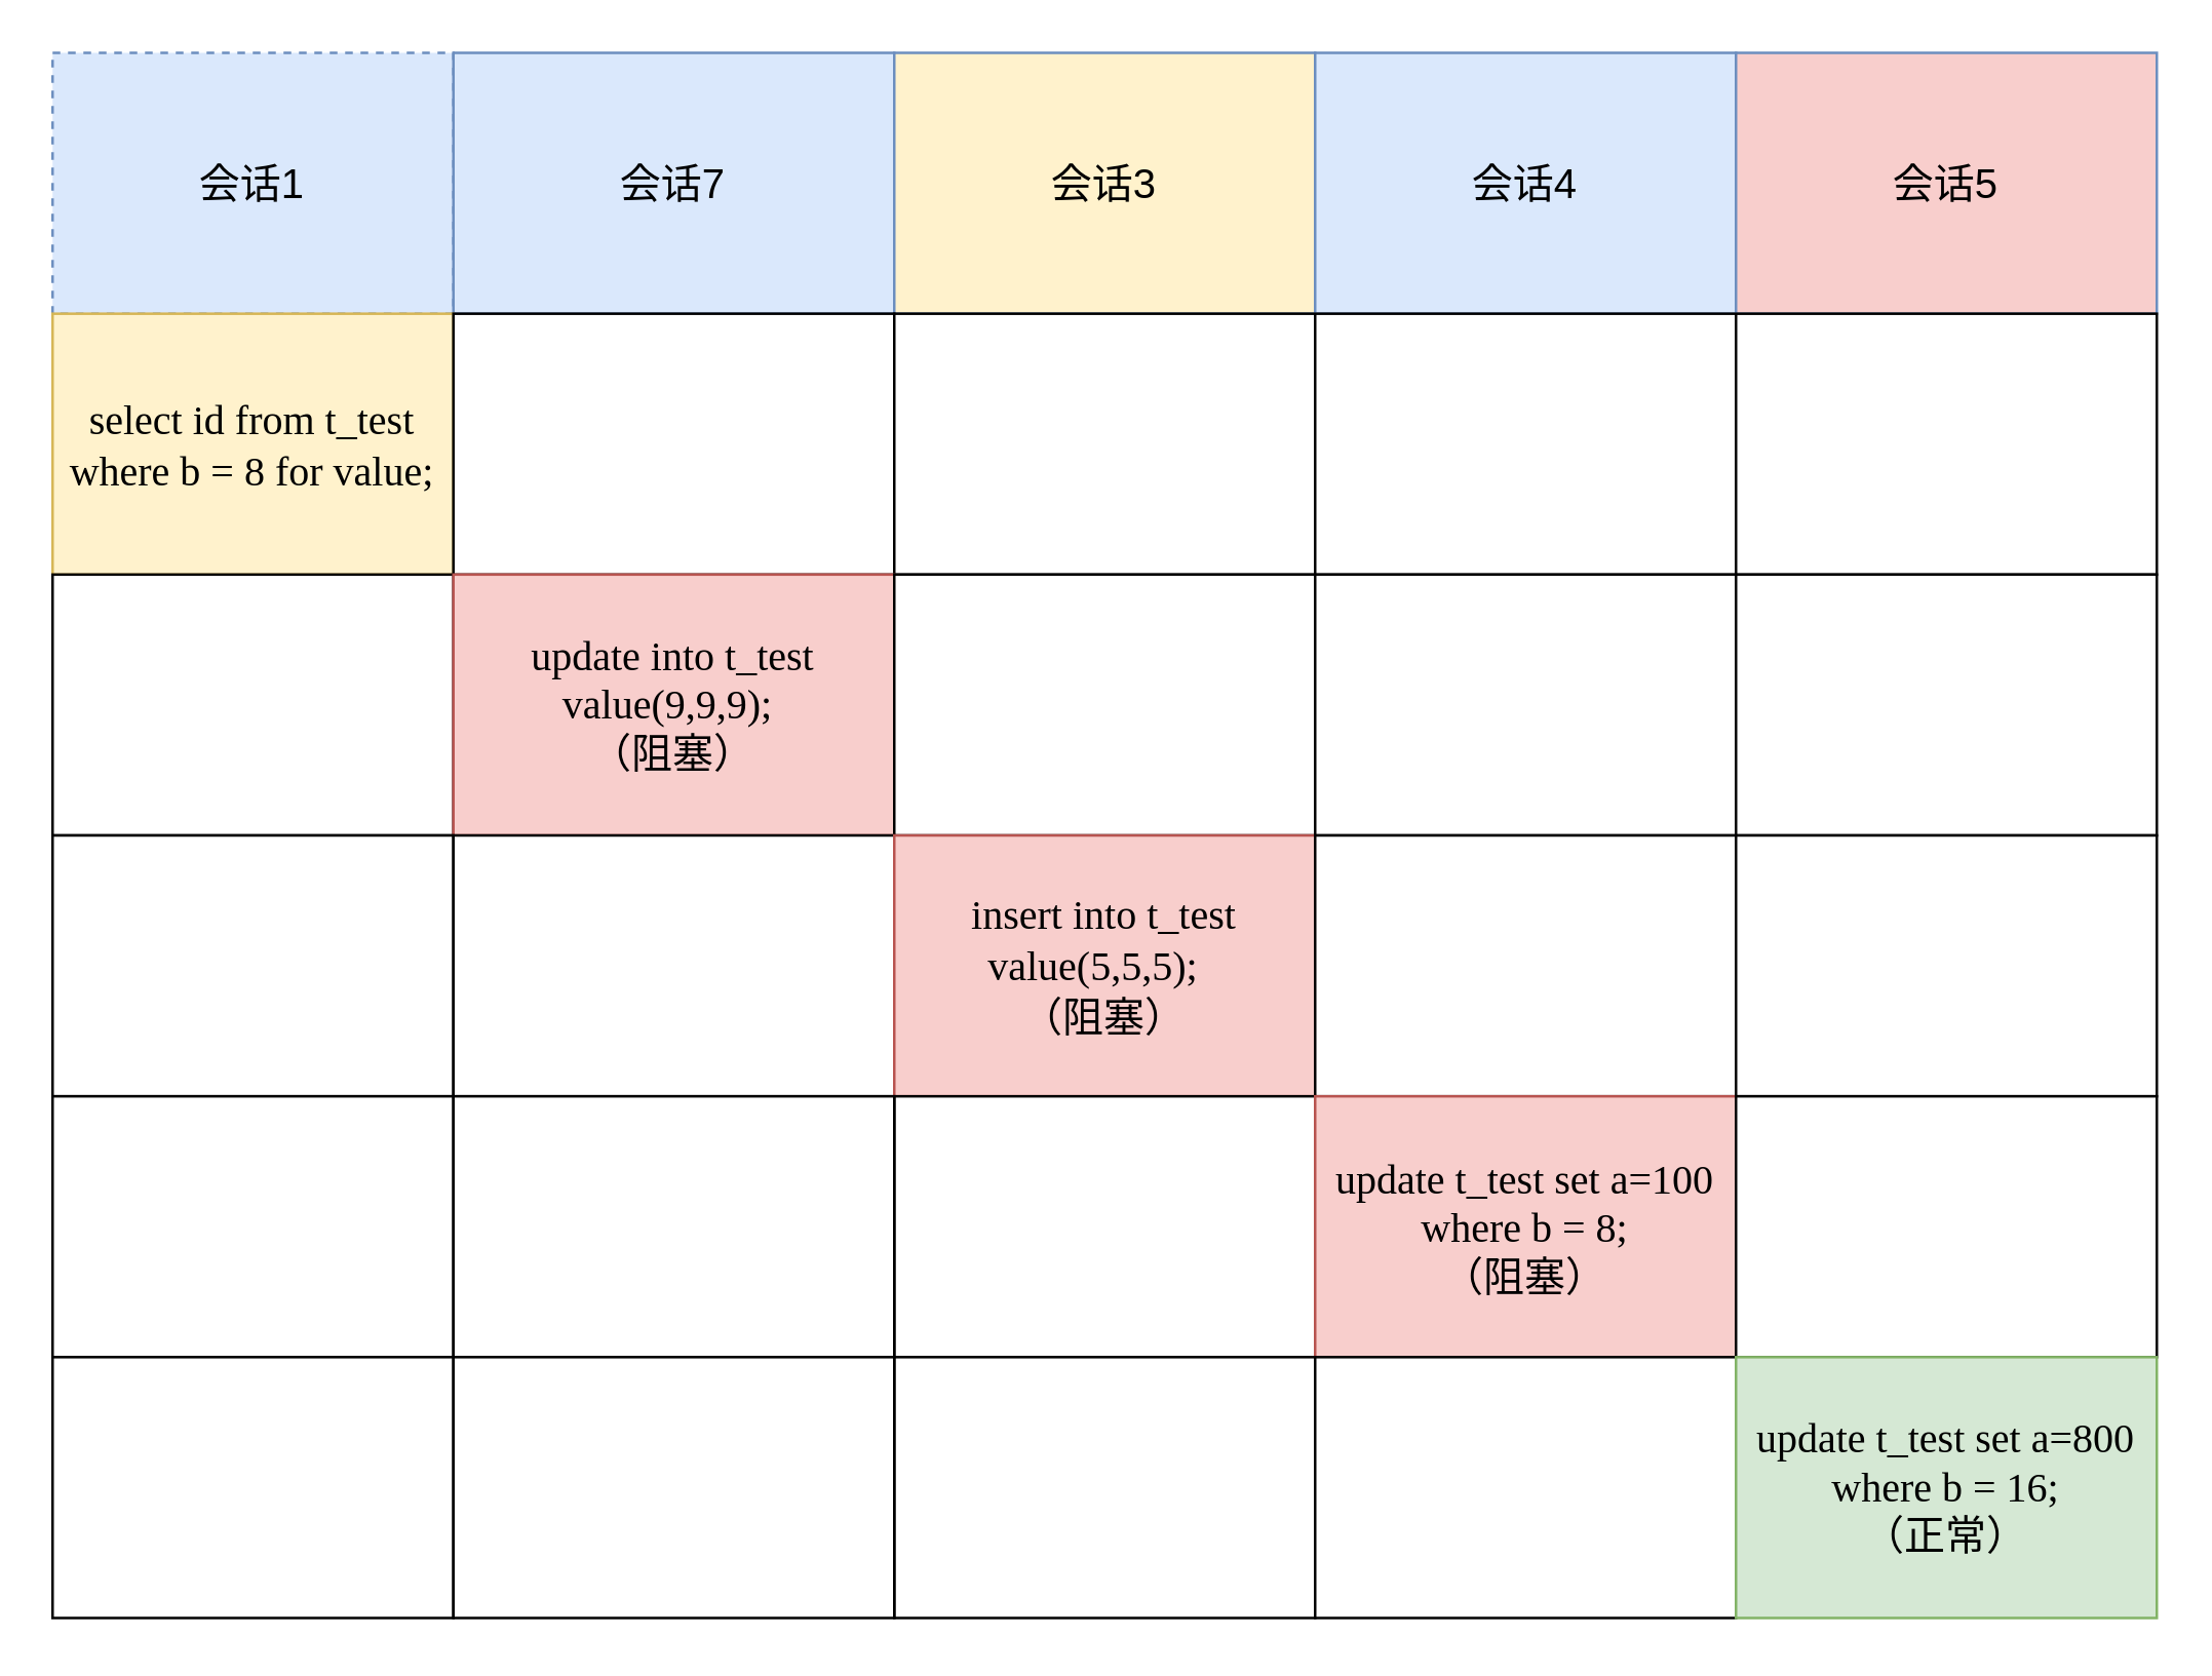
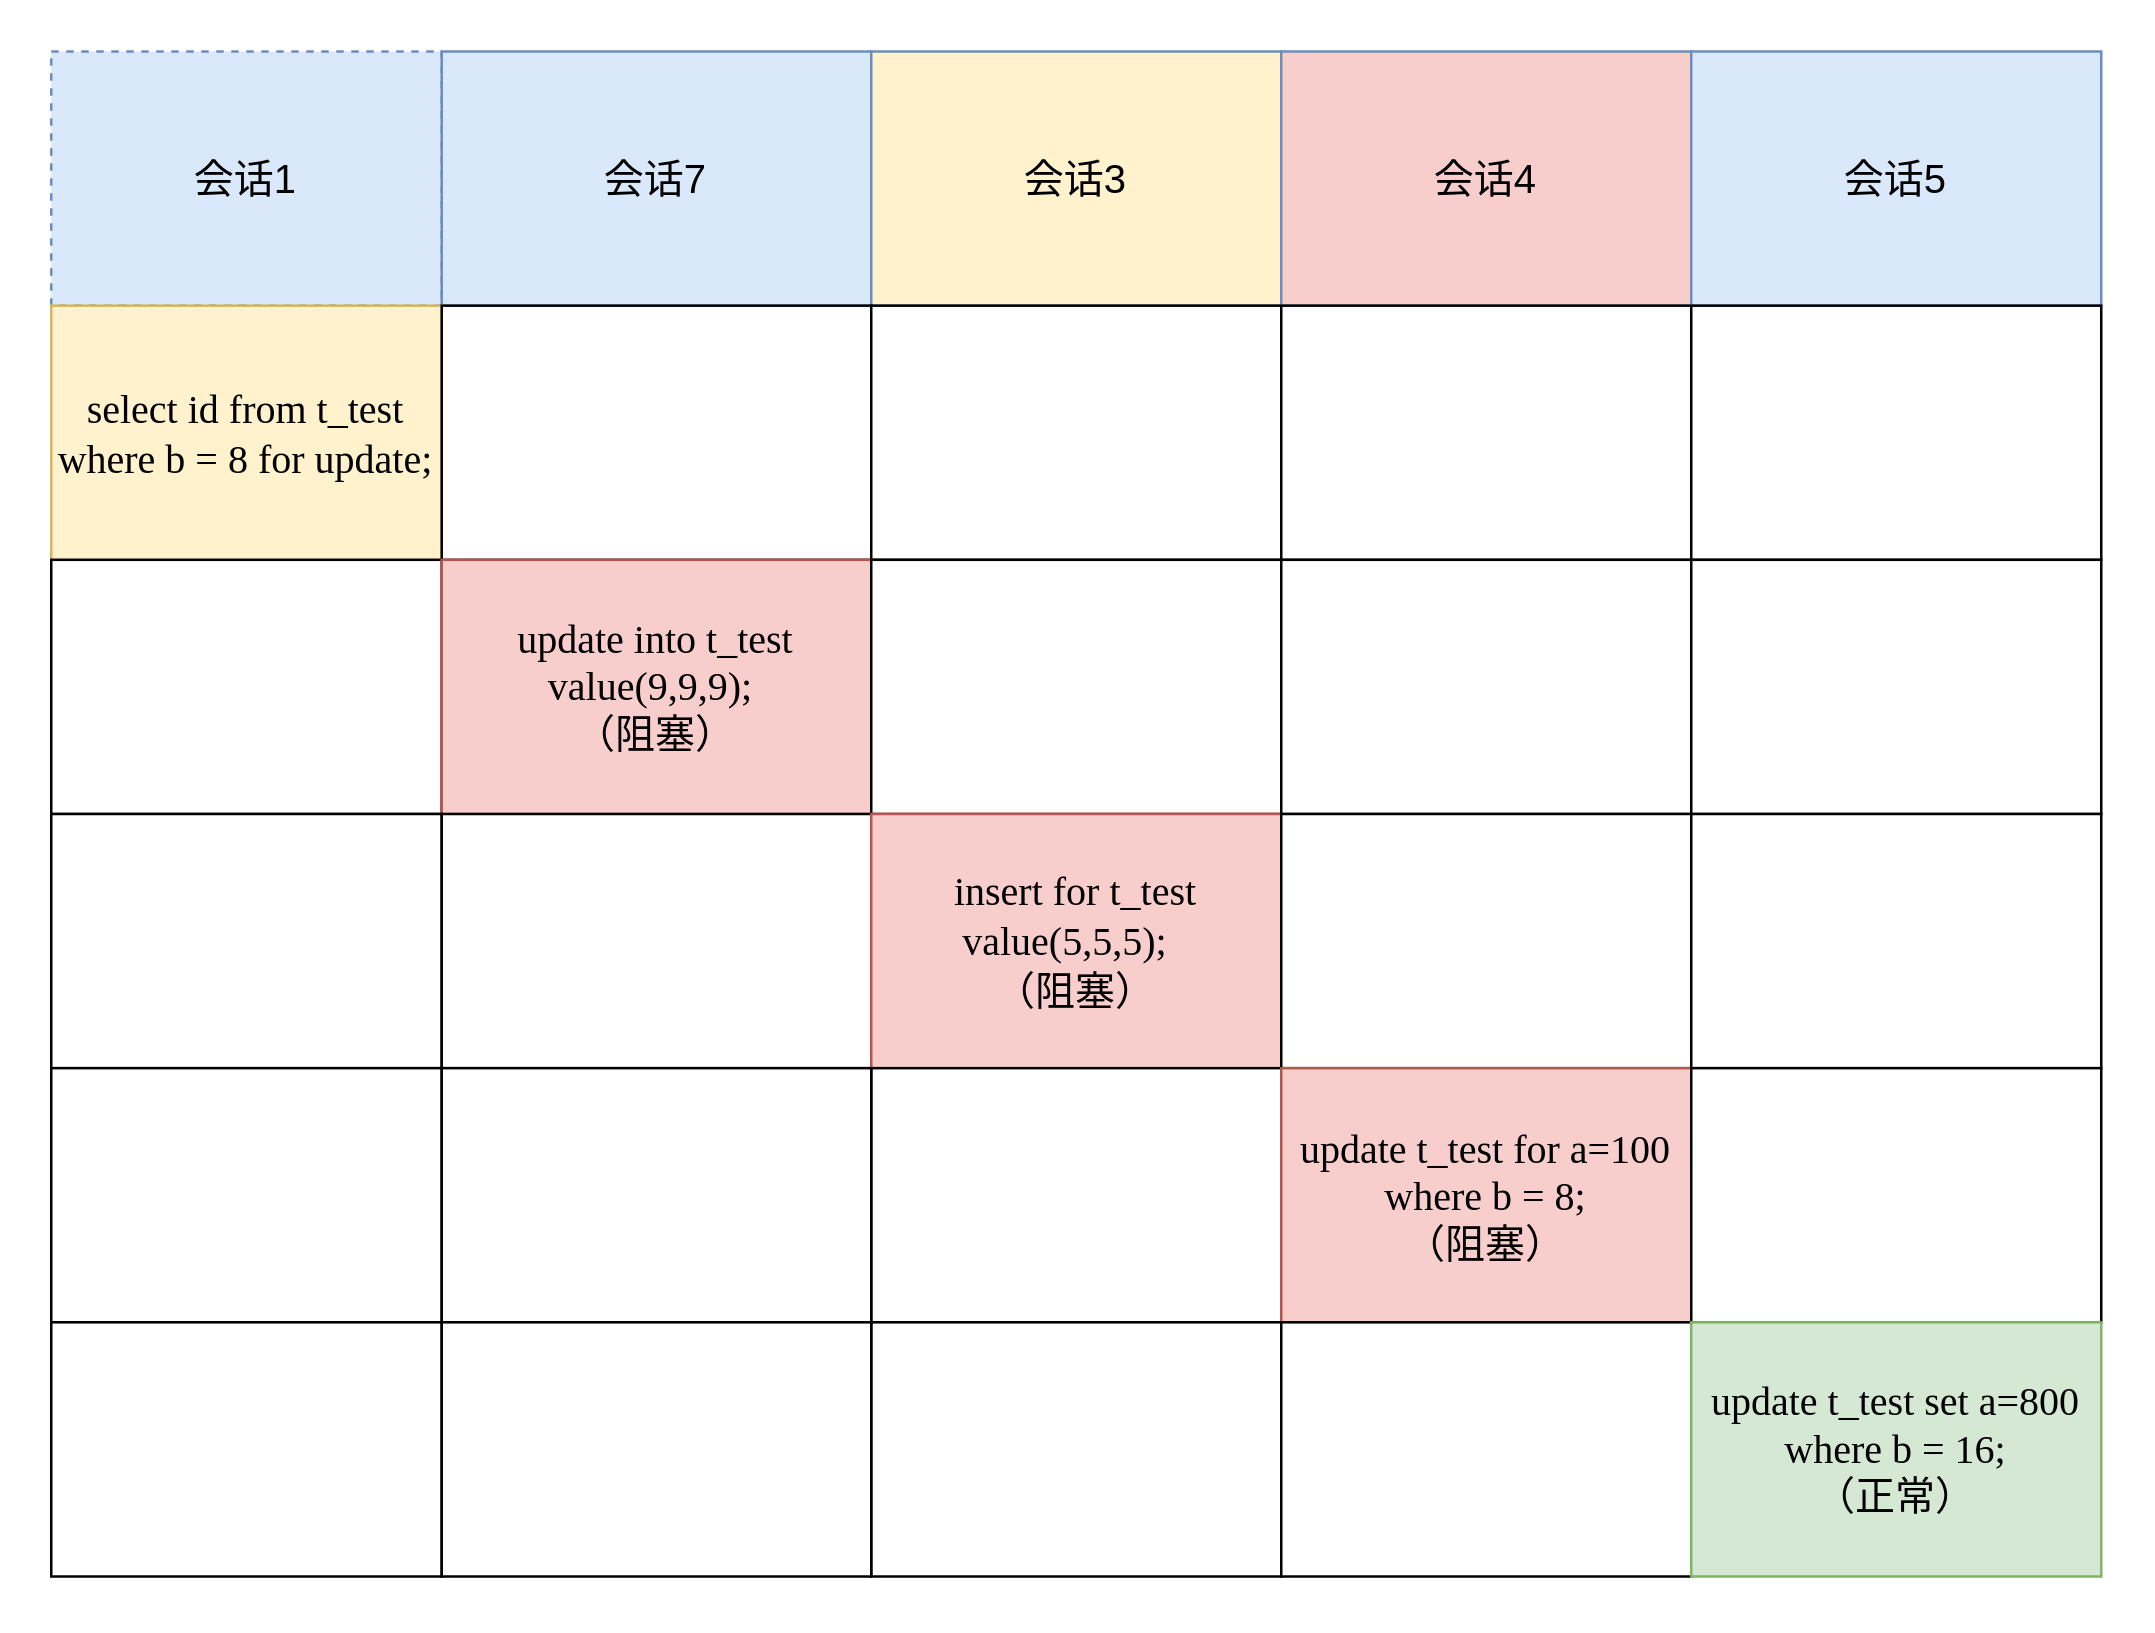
  <mxCell id="0" />
  <mxCell id="1" parent="0" />
  <mxCell id="2" value="" style="group" vertex="1" connectable="0" parent="1"><mxGeometry x="20" y="20" width="820" height="610" as="geometry" /></mxCell>
  <mxCell id="3" value="会话1" style="rounded=0;whiteSpace=wrap;html=1;fontSize=16;fillColor=#dae8fc;strokeColor=#6c8ebf;dashed=1;" vertex="1" parent="2"><mxGeometry width="156.19" height="101.667" as="geometry" /></mxCell>
  <mxCell id="4" value="会话7" style="rounded=0;whiteSpace=wrap;html=1;fontSize=16;fillColor=#dae8fc;strokeColor=#6c8ebf;" vertex="1" parent="2"><mxGeometry x="156.19" width="171.81" height="101.667" as="geometry" /></mxCell>
  <mxCell id="5" value="会话3" style="rounded=0;whiteSpace=wrap;html=1;fontSize=16;fillColor=#fff2cc;strokeColor=#6c8ebf;" vertex="1" parent="2"><mxGeometry x="328" width="164" height="101.667" as="geometry" /></mxCell>
- <mxCell id="6" value="select id from t_test where b = 8 for value;" style="rounded=0;whiteSpace=wrap;html=1;fontSize=16;align=center;fontFamily=Times New Roman;fillColor=#fff2cc;strokeColor=#d6b656;" vertex="1" parent="2"><mxGeometry y="101.667" width="156.19" height="101.667" as="geometry" /></mxCell>
+ <mxCell id="6" value="select id from t_test where b = 8 for update;" style="rounded=0;whiteSpace=wrap;html=1;fontSize=16;align=center;fontFamily=Times New Roman;fillColor=#fff2cc;strokeColor=#d6b656;" vertex="1" parent="2"><mxGeometry y="101.667" width="156.19" height="101.667" as="geometry" /></mxCell>
  <mxCell id="7" value="" style="rounded=0;whiteSpace=wrap;html=1;fontSize=16;fontFamily=Times New Roman;" vertex="1" parent="2"><mxGeometry x="156.19" y="101.667" width="171.81" height="101.667" as="geometry" /></mxCell>
  <mxCell id="8" value="" style="rounded=0;whiteSpace=wrap;html=1;fontSize=16;fontFamily=Times New Roman;" vertex="1" parent="2"><mxGeometry x="328" y="101.667" width="164" height="101.667" as="geometry" /></mxCell>
  <mxCell id="9" value="" style="rounded=0;whiteSpace=wrap;html=1;fontSize=16;align=center;fontFamily=Times New Roman;" vertex="1" parent="2"><mxGeometry y="203.333" width="156.19" height="101.667" as="geometry" /></mxCell>
  <mxCell id="10" value="update into t_test value(9,9,9);&amp;nbsp;&lt;br&gt;（阻塞）" style="rounded=0;whiteSpace=wrap;html=1;fontSize=16;fontFamily=Times New Roman;fillColor=#f8cecc;strokeColor=#b85450;" vertex="1" parent="2"><mxGeometry x="156.19" y="203.333" width="171.81" height="101.667" as="geometry" /></mxCell>
  <mxCell id="11" value="" style="rounded=0;whiteSpace=wrap;html=1;fontSize=16;fontFamily=Times New Roman;" vertex="1" parent="2"><mxGeometry x="328" y="203.333" width="164" height="101.667" as="geometry" /></mxCell>
  <mxCell id="12" value="" style="rounded=0;whiteSpace=wrap;html=1;fontSize=16;align=center;fontFamily=Times New Roman;" vertex="1" parent="2"><mxGeometry y="305" width="156.19" height="101.667" as="geometry" /></mxCell>
  <mxCell id="13" value="" style="rounded=0;whiteSpace=wrap;html=1;fontSize=16;fontFamily=Times New Roman;" vertex="1" parent="2"><mxGeometry x="156.19" y="305" width="171.81" height="101.667" as="geometry" /></mxCell>
- <mxCell id="14" value="insert into t_test value(5,5,5);&amp;nbsp;&lt;span style=&quot;color: rgb(51 , 51 , 51) ; font-family: &amp;#34;helvetica neue&amp;#34; , &amp;#34;helvetica&amp;#34; , &amp;#34;arial&amp;#34; , sans-serif ; font-size: 16px ; text-align: left&quot;&gt;&amp;nbsp;&lt;br style=&quot;font-size: 16px&quot;&gt;&lt;/span&gt;&lt;span style=&quot;font-size: 16px&quot;&gt;（阻塞）&lt;br style=&quot;font-size: 16px&quot;&gt;&lt;/span&gt;" style="rounded=0;whiteSpace=wrap;html=1;fontSize=16;fontFamily=Times New Roman;align=center;fillColor=#f8cecc;strokeColor=#b85450;" vertex="1" parent="2"><mxGeometry x="328" y="305" width="164" height="101.667" as="geometry" /></mxCell>
- <mxCell id="15" value="会话4" style="rounded=0;whiteSpace=wrap;html=1;fontSize=16;fillColor=#dae8fc;strokeColor=#6c8ebf;" vertex="1" parent="2"><mxGeometry x="492.0" width="164" height="101.667" as="geometry" /></mxCell>
+ <mxCell id="14" value="insert for t_test value(5,5,5);&amp;nbsp;&lt;span style=&quot;color: rgb(51 , 51 , 51) ; font-family: &amp;#34;helvetica neue&amp;#34; , &amp;#34;helvetica&amp;#34; , &amp;#34;arial&amp;#34; , sans-serif ; font-size: 16px ; text-align: left&quot;&gt;&amp;nbsp;&lt;br style=&quot;font-size: 16px&quot;&gt;&lt;/span&gt;&lt;span style=&quot;font-size: 16px&quot;&gt;（阻塞）&lt;br style=&quot;font-size: 16px&quot;&gt;&lt;/span&gt;" style="rounded=0;whiteSpace=wrap;html=1;fontSize=16;fontFamily=Times New Roman;align=center;fillColor=#f8cecc;strokeColor=#b85450;" vertex="1" parent="2"><mxGeometry x="328" y="305" width="164" height="101.667" as="geometry" /></mxCell>
+ <mxCell id="15" value="会话4" style="rounded=0;whiteSpace=wrap;html=1;fontSize=16;fillColor=#f8cecc;strokeColor=#6c8ebf;" vertex="1" parent="2"><mxGeometry x="492.0" width="164" height="101.667" as="geometry" /></mxCell>
  <mxCell id="16" value="" style="rounded=0;whiteSpace=wrap;html=1;fontSize=16;fontFamily=Times New Roman;" vertex="1" parent="2"><mxGeometry x="492.0" y="101.667" width="164" height="101.667" as="geometry" /></mxCell>
  <mxCell id="17" value="" style="rounded=0;whiteSpace=wrap;html=1;fontSize=16;fontFamily=Times New Roman;" vertex="1" parent="2"><mxGeometry x="492.0" y="203.333" width="164" height="101.667" as="geometry" /></mxCell>
  <mxCell id="18" value="&lt;span style=&quot;font-size: 16px&quot;&gt;&lt;br style=&quot;font-size: 16px&quot;&gt;&lt;/span&gt;" style="rounded=0;whiteSpace=wrap;html=1;fontSize=16;fontFamily=Times New Roman;align=center;" vertex="1" parent="2"><mxGeometry x="492.0" y="305" width="164" height="101.667" as="geometry" /></mxCell>
  <mxCell id="19" value="" style="rounded=0;whiteSpace=wrap;html=1;fontSize=16;fontFamily=Times New Roman;" vertex="1" parent="2"><mxGeometry x="328" y="406.667" width="164" height="101.667" as="geometry" /></mxCell>
- <mxCell id="20" value="update t_test set a=100 where b = 8;&lt;span style=&quot;font-size: 16px&quot;&gt;&lt;br style=&quot;font-size: 16px&quot;&gt;（阻塞）&lt;br style=&quot;font-size: 16px&quot;&gt;&lt;/span&gt;" style="rounded=0;whiteSpace=wrap;html=1;fontSize=16;fontFamily=Times New Roman;align=center;fillColor=#f8cecc;strokeColor=#b85450;" vertex="1" parent="2"><mxGeometry x="492.0" y="406.667" width="164" height="101.667" as="geometry" /></mxCell>
+ <mxCell id="20" value="update t_test for a=100 where b = 8;&lt;span style=&quot;font-size: 16px&quot;&gt;&lt;br style=&quot;font-size: 16px&quot;&gt;（阻塞）&lt;br style=&quot;font-size: 16px&quot;&gt;&lt;/span&gt;" style="rounded=0;whiteSpace=wrap;html=1;fontSize=16;fontFamily=Times New Roman;align=center;fillColor=#f8cecc;strokeColor=#b85450;" vertex="1" parent="2"><mxGeometry x="492.0" y="406.667" width="164" height="101.667" as="geometry" /></mxCell>
  <mxCell id="21" value="" style="rounded=0;whiteSpace=wrap;html=1;fontSize=16;align=center;fontFamily=Times New Roman;" vertex="1" parent="2"><mxGeometry y="406.667" width="156.19" height="101.667" as="geometry" /></mxCell>
  <mxCell id="22" value="" style="rounded=0;whiteSpace=wrap;html=1;fontSize=16;fontFamily=Times New Roman;" vertex="1" parent="2"><mxGeometry x="156.19" y="406.667" width="171.81" height="101.667" as="geometry" /></mxCell>
- <mxCell id="23" value="会话5" style="rounded=0;whiteSpace=wrap;html=1;fontSize=16;fillColor=#f8cecc;strokeColor=#6c8ebf;" vertex="1" parent="2"><mxGeometry x="656" width="164" height="101.667" as="geometry" /></mxCell>
+ <mxCell id="23" value="会话5" style="rounded=0;whiteSpace=wrap;html=1;fontSize=16;fillColor=#dae8fc;strokeColor=#6c8ebf;" vertex="1" parent="2"><mxGeometry x="656" width="164" height="101.667" as="geometry" /></mxCell>
  <mxCell id="24" value="" style="rounded=0;whiteSpace=wrap;html=1;fontSize=16;fontFamily=Times New Roman;" vertex="1" parent="2"><mxGeometry x="656" y="101.667" width="164" height="101.667" as="geometry" /></mxCell>
  <mxCell id="25" value="" style="rounded=0;whiteSpace=wrap;html=1;fontSize=16;fontFamily=Times New Roman;" vertex="1" parent="2"><mxGeometry x="656" y="203.333" width="164" height="101.667" as="geometry" /></mxCell>
  <mxCell id="26" value="&lt;span style=&quot;font-size: 16px&quot;&gt;&lt;br style=&quot;font-size: 16px&quot;&gt;&lt;/span&gt;" style="rounded=0;whiteSpace=wrap;html=1;fontSize=16;fontFamily=Times New Roman;align=center;" vertex="1" parent="2"><mxGeometry x="656" y="305" width="164" height="101.667" as="geometry" /></mxCell>
  <mxCell id="27" value="&lt;span style=&quot;font-size: 16px&quot;&gt;&lt;br style=&quot;font-size: 16px&quot;&gt;&lt;/span&gt;" style="rounded=0;whiteSpace=wrap;html=1;fontSize=16;fontFamily=Times New Roman;align=center;" vertex="1" parent="2"><mxGeometry x="656" y="406.667" width="164" height="101.667" as="geometry" /></mxCell>
  <mxCell id="28" value="" style="rounded=0;whiteSpace=wrap;html=1;fontSize=16;fontFamily=Times New Roman;" vertex="1" parent="2"><mxGeometry x="328" y="508.333" width="164" height="101.667" as="geometry" /></mxCell>
  <mxCell id="29" value="&lt;span style=&quot;font-size: 16px&quot;&gt;&lt;br style=&quot;font-size: 16px&quot;&gt;&lt;/span&gt;" style="rounded=0;whiteSpace=wrap;html=1;fontSize=16;fontFamily=Times New Roman;align=center;" vertex="1" parent="2"><mxGeometry x="492.0" y="508.333" width="164" height="101.667" as="geometry" /></mxCell>
  <mxCell id="30" value="" style="rounded=0;whiteSpace=wrap;html=1;fontSize=16;align=center;fontFamily=Times New Roman;" vertex="1" parent="2"><mxGeometry y="508.333" width="156.19" height="101.667" as="geometry" /></mxCell>
  <mxCell id="31" value="" style="rounded=0;whiteSpace=wrap;html=1;fontSize=16;fontFamily=Times New Roman;" vertex="1" parent="2"><mxGeometry x="156.19" y="508.333" width="171.81" height="101.667" as="geometry" /></mxCell>
  <mxCell id="32" value="update t_test set a=800 where b = 16;&lt;span style=&quot;font-size: 16px&quot;&gt;&lt;br style=&quot;font-size: 16px&quot;&gt;（正常）&lt;br style=&quot;font-size: 16px&quot;&gt;&lt;/span&gt;" style="rounded=0;whiteSpace=wrap;html=1;fontSize=16;fontFamily=Times New Roman;align=center;fillColor=#d5e8d4;strokeColor=#82b366;" vertex="1" parent="2"><mxGeometry x="656" y="508.333" width="164" height="101.667" as="geometry" /></mxCell>
